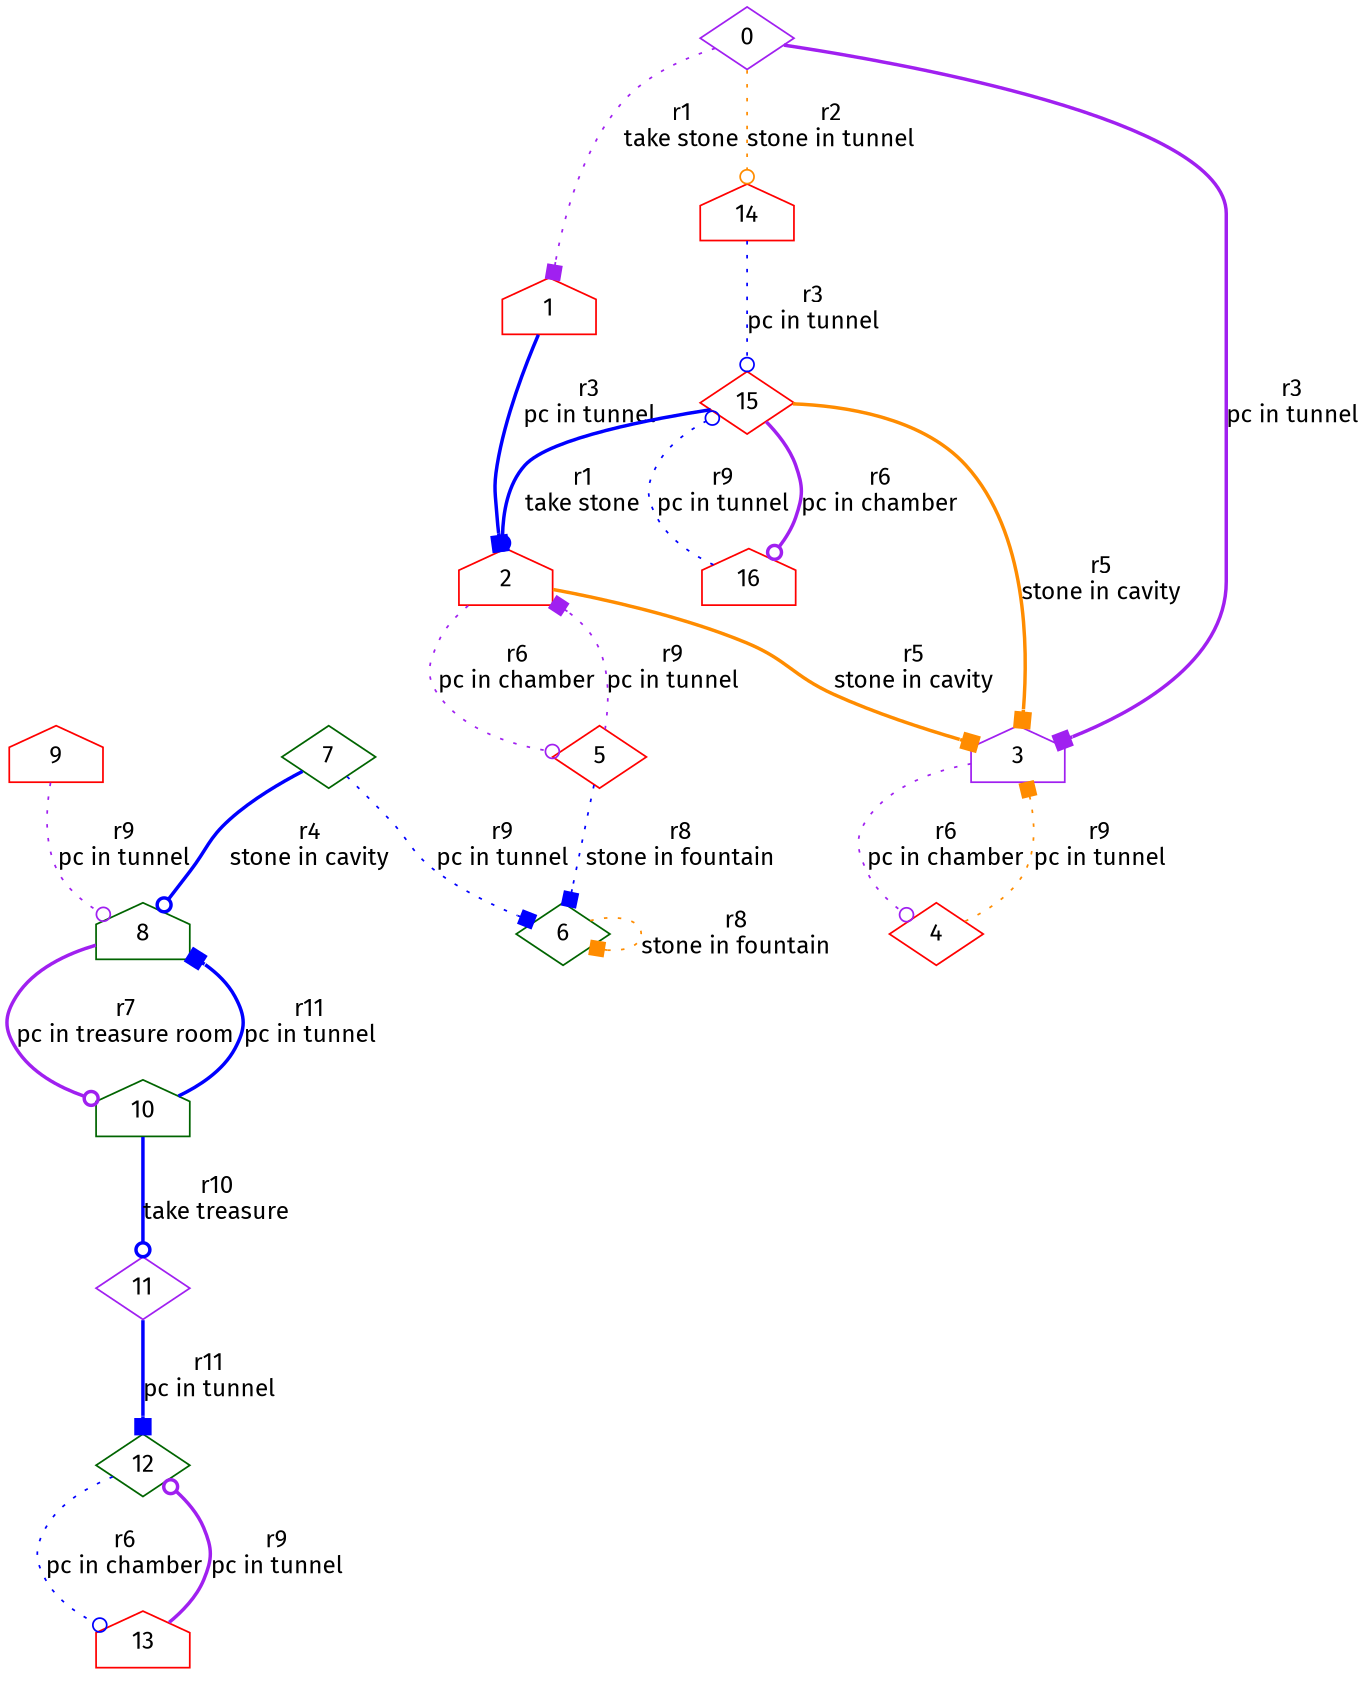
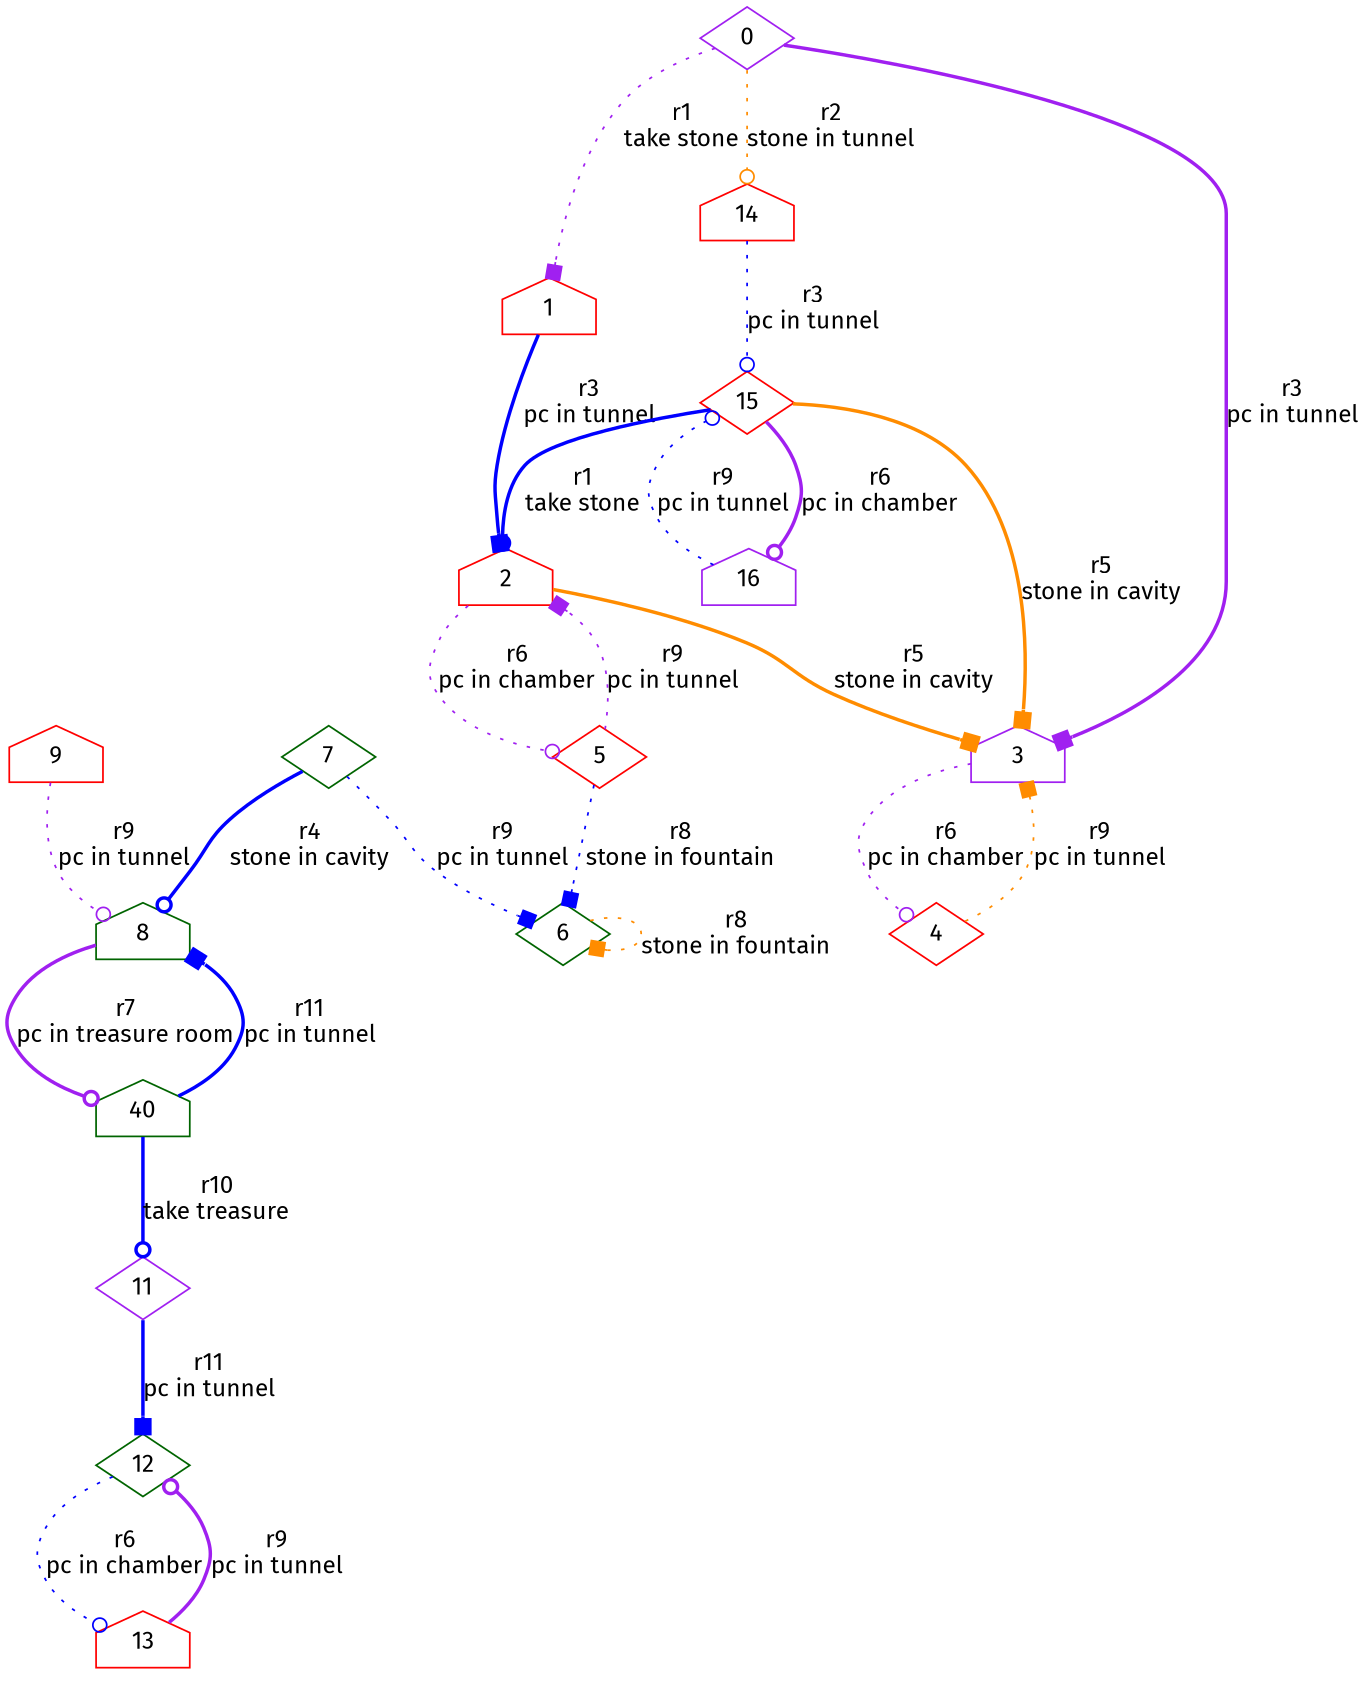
  digraph {
    fontname="Fira Sans"
    node [color=red fontname="Fira Sans" shape=house]
    edge [arrowhead=odot color=blue fontname="Fira Sans" style=dotted]
    n1 [color=purple label=0 shape=diamond]
    n2 [label=1]
    n3 [label=14]
    n4 [color=purple label=3]
    n5 [label=2]
    n6 [label=15 shape=diamond]
    n7 [label=4 shape=diamond]
    n8 [label=5 shape=diamond]
-   n9 [label=16]
+   n9 [color=purple label=16]
    n10 [color=darkgreen label=6 shape=diamond]
    n11 [color=darkgreen label=7 shape=diamond]
    n12 [color=darkgreen label=8]
-   n13 [color=darkgreen label=10]
+   n13 [color=darkgreen label=40]
    n14 [label=9]
    n15 [color=purple label=11 shape=diamond]
    n16 [color=darkgreen label=12 shape=diamond]
    n17 [label=13]
    n1 -> n2 [arrowhead=box color=purple label="r1\ntake stone"]
    n1 -> n3 [color=darkorange label="r2\nstone in tunnel"]
    n1 -> n4 [arrowhead=box color=purple label="r3\npc in tunnel" style=bold]
    n2 -> n5 [arrowhead=box label="r3\npc in tunnel" style=bold]
    n3 -> n6 [label="r3\npc in tunnel"]
    n4 -> n7 [color=purple label="r6\npc in chamber"]
    n5 -> n4 [arrowhead=box color=darkorange label="r5\nstone in cavity" style=bold]
    n5 -> n8 [color=purple label="r6\npc in chamber"]
    n6 -> n4 [arrowhead=box color=darkorange label="r5\nstone in cavity" style=bold]
    n6 -> n5 [label="r1\ntake stone" style=bold]
    n6 -> n9 [color=purple label="r6\npc in chamber" style=bold]
    n7 -> n4 [arrowhead=box color=darkorange label="r9\npc in tunnel"]
    n8 -> n5 [arrowhead=box color=purple label="r9\npc in tunnel"]
    n8 -> n10 [arrowhead=box label="r8\nstone in fountain"]
    n9 -> n6 [label="r9\npc in tunnel"]
    n10 -> n10 [arrowhead=box color=darkorange label="r8\nstone in fountain"]
    n11 -> n10 [arrowhead=box label="r9\npc in tunnel"]
    n11 -> n12 [label="r4\nstone in cavity" style=bold]
    n12 -> n13 [color=purple label="r7\npc in treasure room" style=bold]
    n13 -> n12 [arrowhead=box label="r11\npc in tunnel" style=bold]
    n13 -> n15 [label="r10\ntake treasure" style=bold]
    n14 -> n12 [color=purple label="r9\npc in tunnel"]
    n15 -> n16 [arrowhead=box label="r11\npc in tunnel" style=bold]
    n16 -> n17 [label="r6\npc in chamber"]
    n17 -> n16 [color=purple label="r9\npc in tunnel" style=bold]
  }
